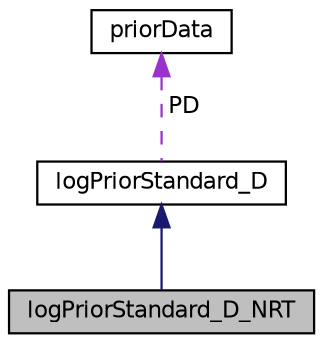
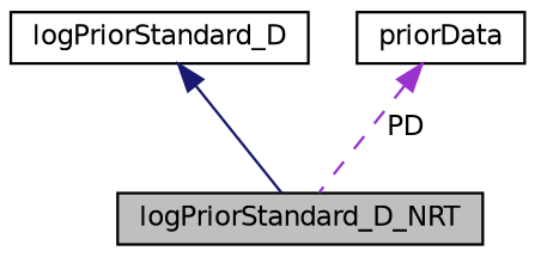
  digraph {
    node [color=black fillcolor=white fontname=Helvetica fontsize=10 shape=record style=filled]
    edge [dir=back fontname=Helvetica fontsize=10 labelfontname=Helvetica labelfontsize=10]
    n1 [fillcolor=grey75 fontcolor=black height=0.2 label=logPriorStandard_D_NRT width=0.4]
    n2 [height=0.2 label=logPriorStandard_D width=0.4]
    n3 [height=0.2 label=priorData width=0.4]
    n2 -> n1 [color=midnightblue style=solid]
-   n3 -> n2 [color=darkorchid3 label=" PD" style=dashed]
+   n3 -> n1 [color=darkorchid3 label=" PD" style=dashed]
  }
